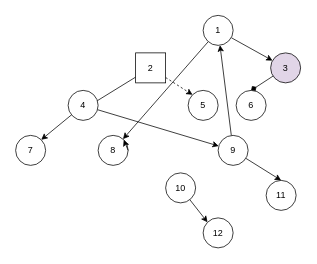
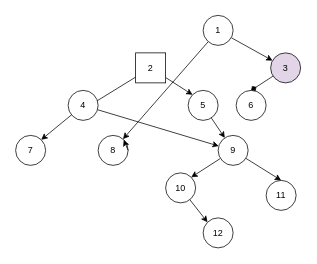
  <mxCell id="0" />
  <mxCell id="1" parent="0" />
  <mxCell id="2" style="edgeStyle=none;html=1;entryX=0;entryY=1;entryDx=0;entryDy=0;" edge="1" parent="1" source="4" target="12"><mxGeometry relative="1" as="geometry" /></mxCell>
- <mxCell id="3" style="edgeStyle=none;html=1;entryX=0;entryY=0;entryDx=0;entryDy=0;dashed=1;" edge="1" parent="1" source="4" target="14"><mxGeometry relative="1" as="geometry" /></mxCell>
+ <mxCell id="3" style="edgeStyle=none;html=1;entryX=0;entryY=0;entryDx=0;entryDy=0;" edge="1" parent="1" source="4" target="14"><mxGeometry relative="1" as="geometry" /></mxCell>
  <mxCell id="4" value="2" style="whiteSpace=wrap;html=1;rounded=0;" vertex="1" parent="1"><mxGeometry x="180" y="70" width="40" height="40" as="geometry" /></mxCell>
  <mxCell id="5" style="edgeStyle=none;html=1;" edge="1" parent="1" source="7" target="23"><mxGeometry relative="1" as="geometry" /></mxCell>
  <mxCell id="6" style="edgeStyle=none;html=1;" edge="1" parent="1" source="7" target="9"><mxGeometry relative="1" as="geometry" /></mxCell>
  <mxCell id="7" value="1" style="ellipse;whiteSpace=wrap;html=1;" vertex="1" parent="1"><mxGeometry x="270" y="20" width="40" height="40" as="geometry" /></mxCell>
  <mxCell id="8" style="edgeStyle=none;html=1;entryX=0.5;entryY=0;entryDx=0;entryDy=0;endArrow=diamond;" edge="1" parent="1" source="9" target="18"><mxGeometry relative="1" as="geometry" /></mxCell>
  <mxCell id="9" value="3" style="ellipse;whiteSpace=wrap;html=1;fillColor=#e1d5e7;" vertex="1" parent="1"><mxGeometry x="360" y="70" width="40" height="40" as="geometry" /></mxCell>
  <mxCell id="10" style="edgeStyle=none;html=1;entryX=1;entryY=0;entryDx=0;entryDy=0;" edge="1" parent="1" source="12" target="22"><mxGeometry relative="1" as="geometry" /></mxCell>
  <mxCell id="11" style="edgeStyle=none;html=1;" edge="1" parent="1" source="12" target="17"><mxGeometry relative="1" as="geometry" /></mxCell>
  <mxCell id="12" value="4" style="ellipse;whiteSpace=wrap;html=1;" vertex="1" parent="1"><mxGeometry x="90" y="120" width="40" height="40" as="geometry" /></mxCell>
+ <mxCell id="13" style="edgeStyle=none;html=1;" edge="1" parent="1" source="14" target="17"><mxGeometry relative="1" as="geometry" /></mxCell>
  <mxCell id="14" value="5" style="ellipse;whiteSpace=wrap;html=1;" vertex="1" parent="1"><mxGeometry x="250" y="120" width="40" height="40" as="geometry" /></mxCell>
- <mxCell id="15" style="edgeStyle=none;html=1;" edge="1" parent="1" source="17" target="7"><mxGeometry relative="1" as="geometry" /></mxCell>
+ <mxCell id="15" style="edgeStyle=none;html=1;entryX=1;entryY=0;entryDx=0;entryDy=0;" edge="1" parent="1" source="17" target="20"><mxGeometry relative="1" as="geometry" /></mxCell>
  <mxCell id="16" style="edgeStyle=none;html=1;entryX=0.5;entryY=0;entryDx=0;entryDy=0;" edge="1" parent="1" source="17" target="21"><mxGeometry relative="1" as="geometry" /></mxCell>
  <mxCell id="17" value="9" style="ellipse;whiteSpace=wrap;html=1;" vertex="1" parent="1"><mxGeometry x="290" y="180" width="40" height="40" as="geometry" /></mxCell>
  <mxCell id="18" value="6" style="ellipse;whiteSpace=wrap;html=1;" vertex="1" parent="1"><mxGeometry x="314" y="120" width="40" height="40" as="geometry" /></mxCell>
  <mxCell id="19" style="edgeStyle=none;html=1;entryX=0;entryY=0;entryDx=0;entryDy=0;" edge="1" parent="1" source="20" target="24"><mxGeometry relative="1" as="geometry" /></mxCell>
  <mxCell id="20" value="10" style="ellipse;whiteSpace=wrap;html=1;" vertex="1" parent="1"><mxGeometry x="220" y="230" width="40" height="40" as="geometry" /></mxCell>
  <mxCell id="21" value="11" style="ellipse;whiteSpace=wrap;html=1;" vertex="1" parent="1"><mxGeometry x="354" y="240" width="40" height="40" as="geometry" /></mxCell>
  <mxCell id="22" value="7" style="ellipse;whiteSpace=wrap;html=1;" vertex="1" parent="1"><mxGeometry x="20" y="180" width="40" height="40" as="geometry" /></mxCell>
  <mxCell id="23" value="8" style="ellipse;whiteSpace=wrap;html=1;" vertex="1" parent="1"><mxGeometry x="130" y="180" width="40" height="40" as="geometry" /></mxCell>
  <mxCell id="24" value="12" style="ellipse;whiteSpace=wrap;html=1;" vertex="1" parent="1"><mxGeometry x="270" y="290" width="40" height="40" as="geometry" /></mxCell>
  <mxCell id="25" style="edgeStyle=none;html=1;exitX=1;exitY=0.5;exitDx=0;exitDy=0;entryX=1;entryY=0;entryDx=0;entryDy=0;" edge="1" parent="1" source="23" target="23"><mxGeometry relative="1" as="geometry" /></mxCell>
